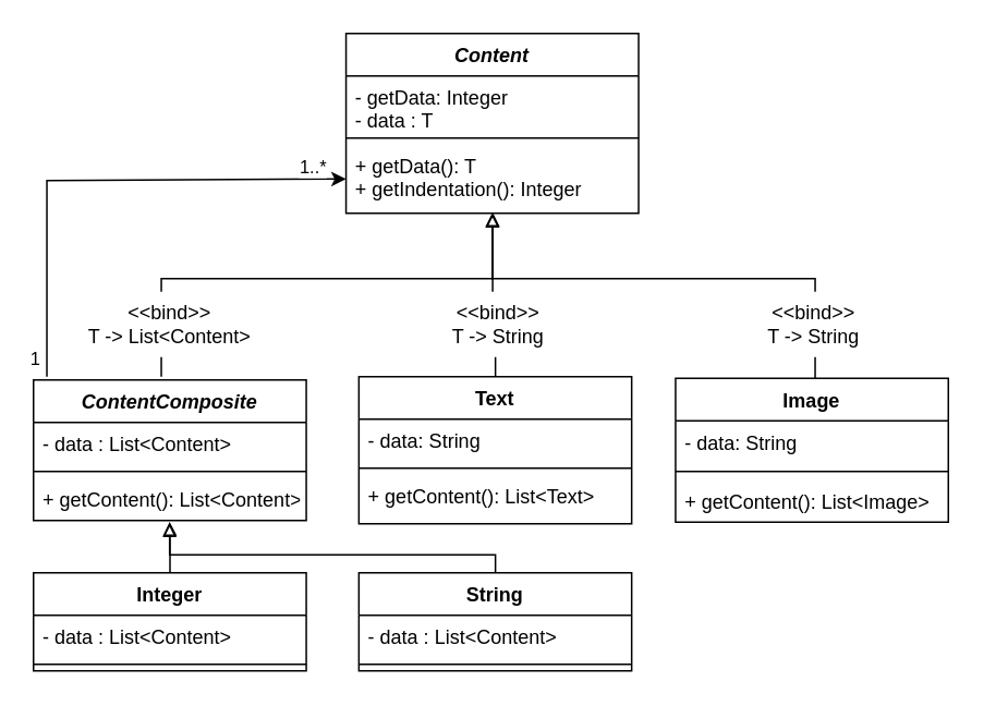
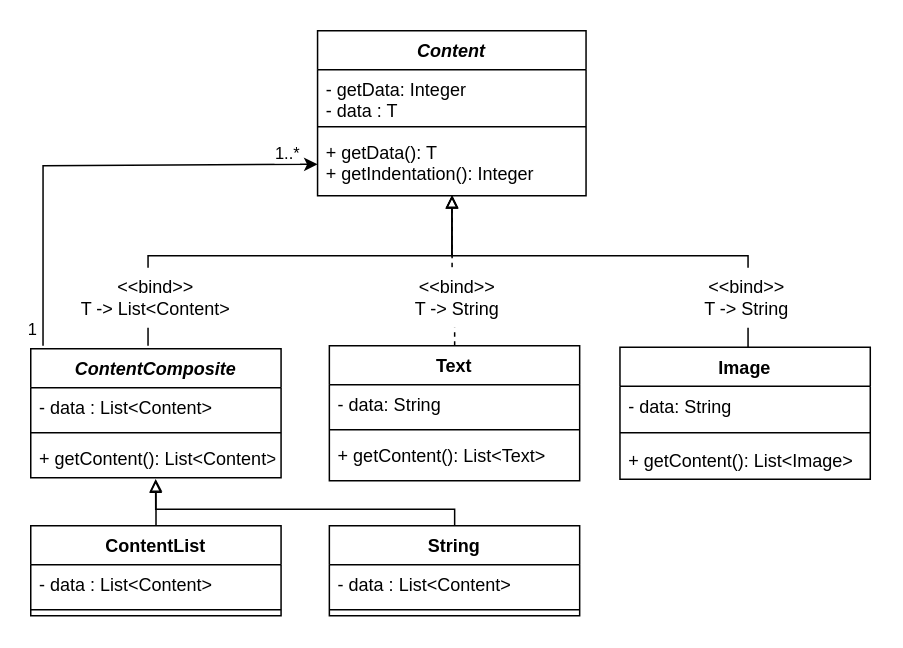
  <mxCell id="0" />
  <mxCell id="1" parent="0" />
- <mxCell id="2" style="edgeStyle=orthogonalEdgeStyle;rounded=0;orthogonalLoop=1;jettySize=auto;html=1;entryX=0.501;entryY=1;entryDx=0;entryDy=0;entryPerimeter=0;startArrow=none;startFill=0;endArrow=block;endFill=0;" edge="1" parent="1" source="3" target="23"><mxGeometry relative="1" as="geometry" /></mxCell>
+ <mxCell id="2" style="edgeStyle=orthogonalEdgeStyle;rounded=0;orthogonalLoop=1;jettySize=auto;html=1;entryX=0.501;entryY=1;entryDx=0;entryDy=0;entryPerimeter=0;startArrow=none;startFill=0;endArrow=block;endFill=0;dashed=1;" edge="1" parent="1" source="3" target="23"><mxGeometry relative="1" as="geometry" /></mxCell>
  <mxCell id="3" value="Text" style="swimlane;fontStyle=1;align=center;verticalAlign=top;childLayout=stackLayout;horizontal=1;startSize=26;horizontalStack=0;resizeParent=1;resizeParentMax=0;resizeLast=0;collapsible=1;marginBottom=0;" vertex="1" parent="1"><mxGeometry x="219.07" y="230" width="166.88" height="90" as="geometry" /></mxCell>
  <mxCell id="4" value="- data: String" style="text;strokeColor=none;fillColor=none;align=left;verticalAlign=top;spacingLeft=4;spacingRight=4;overflow=hidden;rotatable=0;points=[[0,0.5],[1,0.5]];portConstraint=eastwest;" vertex="1" parent="3"><mxGeometry y="26" width="166.88" height="26" as="geometry" /></mxCell>
  <mxCell id="5" value="" style="line;strokeWidth=1;fillColor=none;align=left;verticalAlign=middle;spacingTop=-1;spacingLeft=3;spacingRight=3;rotatable=0;labelPosition=right;points=[];portConstraint=eastwest;strokeColor=inherit;" vertex="1" parent="3"><mxGeometry y="52" width="166.88" height="8" as="geometry" /></mxCell>
  <mxCell id="6" value="+ getContent(): List&lt;Text&gt;" style="text;strokeColor=none;fillColor=none;align=left;verticalAlign=top;spacingLeft=4;spacingRight=4;overflow=hidden;rotatable=0;points=[[0,0.5],[1,0.5]];portConstraint=eastwest;" vertex="1" parent="3"><mxGeometry y="60" width="166.88" height="30" as="geometry" /></mxCell>
  <mxCell id="7" style="edgeStyle=orthogonalEdgeStyle;rounded=0;orthogonalLoop=1;jettySize=auto;html=1;entryX=0.5;entryY=1;entryDx=0;entryDy=0;startArrow=none;startFill=0;endArrow=block;endFill=0;" edge="1" parent="1" source="8" target="20"><mxGeometry relative="1" as="geometry"><Array as="points"><mxPoint x="498.19" y="170" /><mxPoint x="300.19" y="170" /></Array></mxGeometry></mxCell>
  <mxCell id="8" value="Image" style="swimlane;fontStyle=1;align=center;verticalAlign=top;childLayout=stackLayout;horizontal=1;startSize=26;horizontalStack=0;resizeParent=1;resizeParentMax=0;resizeLast=0;collapsible=1;marginBottom=0;" vertex="1" parent="1"><mxGeometry x="412.81" y="231" width="166.88" height="88" as="geometry" /></mxCell>
  <mxCell id="9" value="- data: String" style="text;strokeColor=none;fillColor=none;align=left;verticalAlign=top;spacingLeft=4;spacingRight=4;overflow=hidden;rotatable=0;points=[[0,0.5],[1,0.5]];portConstraint=eastwest;" vertex="1" parent="8"><mxGeometry y="26" width="166.88" height="26" as="geometry" /></mxCell>
  <mxCell id="10" value="" style="line;strokeWidth=1;fillColor=none;align=left;verticalAlign=middle;spacingTop=-1;spacingLeft=3;spacingRight=3;rotatable=0;labelPosition=right;points=[];portConstraint=eastwest;strokeColor=inherit;" vertex="1" parent="8"><mxGeometry y="52" width="166.88" height="10" as="geometry" /></mxCell>
  <mxCell id="11" value="+ getContent(): List&lt;Image&gt;" style="text;strokeColor=none;fillColor=none;align=left;verticalAlign=top;spacingLeft=4;spacingRight=4;overflow=hidden;rotatable=0;points=[[0,0.5],[1,0.5]];portConstraint=eastwest;" vertex="1" parent="8"><mxGeometry y="62" width="166.88" height="26" as="geometry" /></mxCell>
  <mxCell id="12" style="edgeStyle=orthogonalEdgeStyle;rounded=0;orthogonalLoop=1;jettySize=auto;html=1;entryX=0;entryY=0.5;entryDx=0;entryDy=0;" edge="1" parent="1" target="23"><mxGeometry relative="1" as="geometry"><Array as="points"><mxPoint x="28" y="110" /><mxPoint x="211" y="110" /></Array><mxPoint x="28.19" y="230" as="sourcePoint" /><mxPoint x="188.19" y="95" as="targetPoint" /></mxGeometry></mxCell>
  <mxCell id="13" value="1" style="edgeLabel;html=1;align=center;verticalAlign=middle;resizable=0;points=[];" vertex="1" connectable="0" parent="12"><mxGeometry x="-0.936" y="1" relative="1" as="geometry"><mxPoint x="-7" y="-1" as="offset" /></mxGeometry></mxCell>
  <mxCell id="14" value="1..*" style="edgeLabel;html=1;align=center;verticalAlign=middle;resizable=0;points=[];" vertex="1" connectable="0" parent="12"><mxGeometry x="0.799" y="3" relative="1" as="geometry"><mxPoint x="9" y="-5" as="offset" /></mxGeometry></mxCell>
  <mxCell id="15" value="ContentComposite" style="swimlane;fontStyle=3;align=center;verticalAlign=top;childLayout=stackLayout;horizontal=1;startSize=26;horizontalStack=0;resizeParent=1;resizeParentMax=0;resizeLast=0;collapsible=1;marginBottom=0;" vertex="1" parent="1"><mxGeometry x="20" y="232" width="166.88" height="86" as="geometry" /></mxCell>
  <mxCell id="16" value="- data : List&lt;Content&gt;" style="text;strokeColor=none;fillColor=none;align=left;verticalAlign=top;spacingLeft=4;spacingRight=4;overflow=hidden;rotatable=0;points=[[0,0.5],[1,0.5]];portConstraint=eastwest;" vertex="1" parent="15"><mxGeometry y="26" width="166.88" height="26" as="geometry" /></mxCell>
  <mxCell id="17" value="" style="line;strokeWidth=1;fillColor=none;align=left;verticalAlign=middle;spacingTop=-1;spacingLeft=3;spacingRight=3;rotatable=0;labelPosition=right;points=[];portConstraint=eastwest;strokeColor=inherit;" vertex="1" parent="15"><mxGeometry y="52" width="166.88" height="8" as="geometry" /></mxCell>
  <mxCell id="18" value="+ getContent(): List&lt;Content&gt;" style="text;strokeColor=none;fillColor=none;align=left;verticalAlign=top;spacingLeft=4;spacingRight=4;overflow=hidden;rotatable=0;points=[[0,0.5],[1,0.5]];portConstraint=eastwest;" vertex="1" parent="15"><mxGeometry y="60" width="166.88" height="26" as="geometry" /></mxCell>
  <mxCell id="19" style="edgeStyle=orthogonalEdgeStyle;rounded=0;orthogonalLoop=1;jettySize=auto;html=1;endArrow=none;endFill=0;startArrow=block;startFill=0;exitX=0.501;exitY=0.988;exitDx=0;exitDy=0;exitPerimeter=0;" edge="1" parent="1" source="23"><mxGeometry relative="1" as="geometry"><Array as="points"><mxPoint x="301.19" y="170" /><mxPoint x="98.19" y="170" /><mxPoint x="98.19" y="230" /></Array><mxPoint x="98.19" y="230" as="targetPoint" /></mxGeometry></mxCell>
  <mxCell id="20" value="Content" style="swimlane;fontStyle=3;align=center;verticalAlign=top;childLayout=stackLayout;horizontal=1;startSize=26;horizontalStack=0;resizeParent=1;resizeParentMax=0;resizeLast=0;collapsible=1;marginBottom=0;" vertex="1" parent="1"><mxGeometry x="211.21" y="20" width="178.99" height="110" as="geometry" /></mxCell>
  <mxCell id="21" value="- getData: Integer&#10;- data : T" style="text;strokeColor=none;fillColor=none;align=left;verticalAlign=top;spacingLeft=4;spacingRight=4;overflow=hidden;rotatable=0;points=[[0,0.5],[1,0.5]];portConstraint=eastwest;" vertex="1" parent="20"><mxGeometry y="26" width="178.99" height="34" as="geometry" /></mxCell>
  <mxCell id="22" value="" style="line;strokeWidth=1;fillColor=none;align=left;verticalAlign=middle;spacingTop=-1;spacingLeft=3;spacingRight=3;rotatable=0;labelPosition=right;points=[];portConstraint=eastwest;strokeColor=inherit;" vertex="1" parent="20"><mxGeometry y="60" width="178.99" height="8" as="geometry" /></mxCell>
  <mxCell id="23" value="+ getData(): T&#10;+ getIndentation(): Integer" style="text;strokeColor=none;fillColor=none;align=left;verticalAlign=top;spacingLeft=4;spacingRight=4;overflow=hidden;rotatable=0;points=[[0,0.5],[1,0.5]];portConstraint=eastwest;" vertex="1" parent="20"><mxGeometry y="68" width="178.99" height="42" as="geometry" /></mxCell>
  <mxCell id="24" value="&amp;lt;&amp;lt;bind&amp;gt;&amp;gt;&lt;br&gt;T -&amp;gt; String" style="text;html=1;align=center;verticalAlign=middle;resizable=0;points=[];autosize=1;strokeColor=none;fillColor=default;dashed=1;" vertex="1" parent="1"><mxGeometry x="263.51" y="178" width="80" height="40" as="geometry" /></mxCell>
  <mxCell id="25" value="&amp;lt;&amp;lt;bind&amp;gt;&amp;gt;&lt;br&gt;T -&amp;gt; String" style="text;html=1;align=center;verticalAlign=middle;resizable=0;points=[];autosize=1;strokeColor=none;fillColor=default;dashed=1;" vertex="1" parent="1"><mxGeometry x="457.25" y="178" width="80" height="40" as="geometry" /></mxCell>
  <mxCell id="26" value="&amp;lt;&amp;lt;bind&amp;gt;&amp;gt;&lt;br&gt;T -&amp;gt; List&amp;lt;Content&amp;gt;" style="text;html=1;align=center;verticalAlign=middle;resizable=0;points=[];autosize=1;strokeColor=none;fillColor=default;dashed=1;" vertex="1" parent="1"><mxGeometry x="43.44" y="178" width="120" height="40" as="geometry" /></mxCell>
  <mxCell id="27" style="edgeStyle=orthogonalEdgeStyle;rounded=0;orthogonalLoop=1;jettySize=auto;html=1;entryX=0.499;entryY=1.031;entryDx=0;entryDy=0;entryPerimeter=0;endArrow=block;endFill=0;" edge="1" parent="1" source="28" target="18"><mxGeometry relative="1" as="geometry" /></mxCell>
- <mxCell id="28" value="Integer" style="swimlane;fontStyle=1;align=center;verticalAlign=top;childLayout=stackLayout;horizontal=1;startSize=26;horizontalStack=0;resizeParent=1;resizeParentMax=0;resizeLast=0;collapsible=1;marginBottom=0;" vertex="1" parent="1"><mxGeometry x="20" y="350" width="166.88" height="60" as="geometry" /></mxCell>
+ <mxCell id="28" value="ContentList" style="swimlane;fontStyle=1;align=center;verticalAlign=top;childLayout=stackLayout;horizontal=1;startSize=26;horizontalStack=0;resizeParent=1;resizeParentMax=0;resizeLast=0;collapsible=1;marginBottom=0;" vertex="1" parent="1"><mxGeometry x="20" y="350" width="166.88" height="60" as="geometry" /></mxCell>
  <mxCell id="29" value="- data : List&lt;Content&gt;" style="text;strokeColor=none;fillColor=none;align=left;verticalAlign=top;spacingLeft=4;spacingRight=4;overflow=hidden;rotatable=0;points=[[0,0.5],[1,0.5]];portConstraint=eastwest;" vertex="1" parent="28"><mxGeometry y="26" width="166.88" height="26" as="geometry" /></mxCell>
  <mxCell id="30" value="" style="line;strokeWidth=1;fillColor=none;align=left;verticalAlign=middle;spacingTop=-1;spacingLeft=3;spacingRight=3;rotatable=0;labelPosition=right;points=[];portConstraint=eastwest;strokeColor=inherit;" vertex="1" parent="28"><mxGeometry y="52" width="166.88" height="8" as="geometry" /></mxCell>
  <mxCell id="31" style="edgeStyle=orthogonalEdgeStyle;rounded=0;orthogonalLoop=1;jettySize=auto;html=1;entryX=0.499;entryY=1.062;entryDx=0;entryDy=0;entryPerimeter=0;endArrow=block;endFill=0;" edge="1" parent="1" source="32" target="18"><mxGeometry relative="1" as="geometry"><Array as="points"><mxPoint x="303" y="339" /><mxPoint x="103" y="339" /></Array></mxGeometry></mxCell>
  <mxCell id="32" value="String" style="swimlane;fontStyle=1;align=center;verticalAlign=top;childLayout=stackLayout;horizontal=1;startSize=26;horizontalStack=0;resizeParent=1;resizeParentMax=0;resizeLast=0;collapsible=1;marginBottom=0;" vertex="1" parent="1"><mxGeometry x="219.07" y="350" width="166.88" height="60" as="geometry" /></mxCell>
  <mxCell id="33" value="- data : List&lt;Content&gt;" style="text;strokeColor=none;fillColor=none;align=left;verticalAlign=top;spacingLeft=4;spacingRight=4;overflow=hidden;rotatable=0;points=[[0,0.5],[1,0.5]];portConstraint=eastwest;" vertex="1" parent="32"><mxGeometry y="26" width="166.88" height="26" as="geometry" /></mxCell>
  <mxCell id="34" value="" style="line;strokeWidth=1;fillColor=none;align=left;verticalAlign=middle;spacingTop=-1;spacingLeft=3;spacingRight=3;rotatable=0;labelPosition=right;points=[];portConstraint=eastwest;strokeColor=inherit;" vertex="1" parent="32"><mxGeometry y="52" width="166.88" height="8" as="geometry" /></mxCell>
